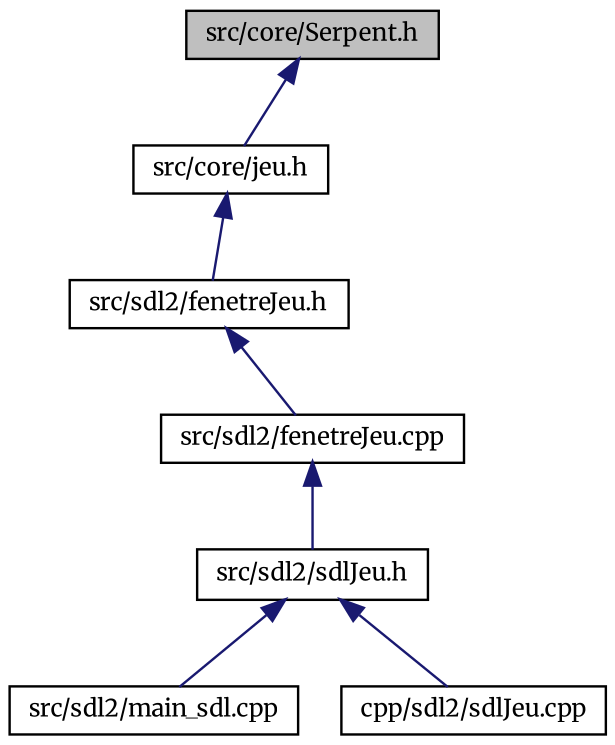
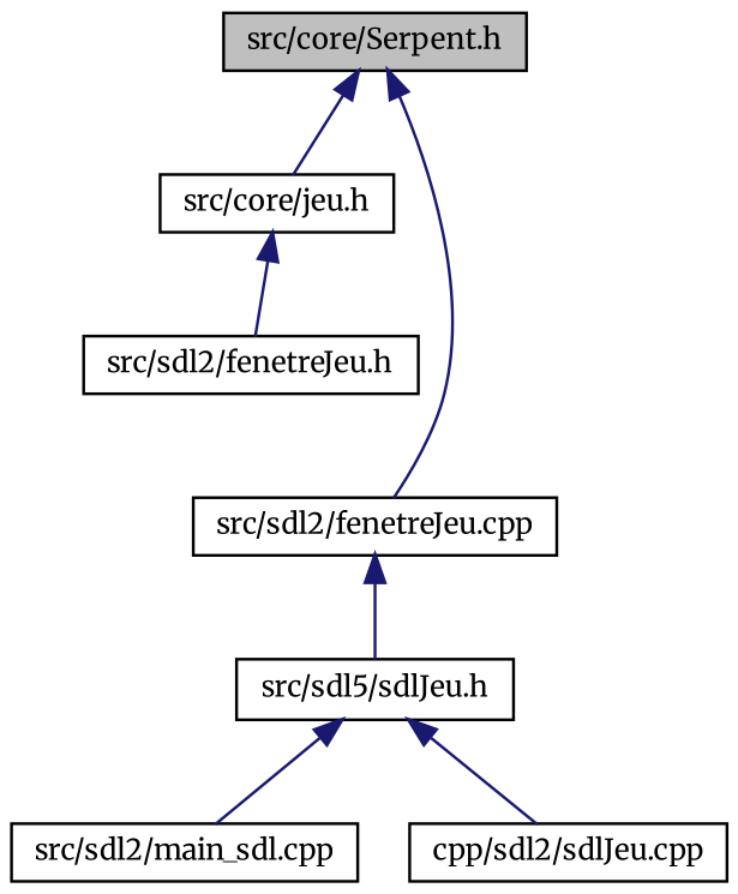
  digraph {
    fontname=Merriweather
    node [color=black fillcolor=white fontname=Merriweather fontsize=10 shape=record style=filled]
    edge [color=midnightblue dir=back fontname=Merriweather fontsize=10 labelfontname=Helvetica labelfontsize=10 style=solid]
    n1 [fillcolor=grey75 fontcolor=black height=0.2 label="src/core/Serpent.h" width=0.4]
    n2 [height=0.2 label="src/core/jeu.h" width=0.4]
    n3 [height=0.2 label="src/sdl2/fenetreJeu.h" width=0.4]
    n4 [height=0.2 label="src/sdl2/fenetreJeu.cpp" width=0.4]
-   n5 [height=0.2 label="src/sdl2/sdlJeu.h" width=0.4]
+   n5 [height=0.2 label="src/sdl5/sdlJeu.h" width=0.4]
    n6 [height=0.2 label="src/sdl2/main_sdl.cpp" width=0.4]
    n7 [height=0.2 label="cpp/sdl2/sdlJeu.cpp" width=0.4]
    n1 -> n2
    n2 -> n3
-   n3 -> n4
+   n1 -> n4
    n4 -> n5
    n5 -> n6
    n5 -> n7
  }
